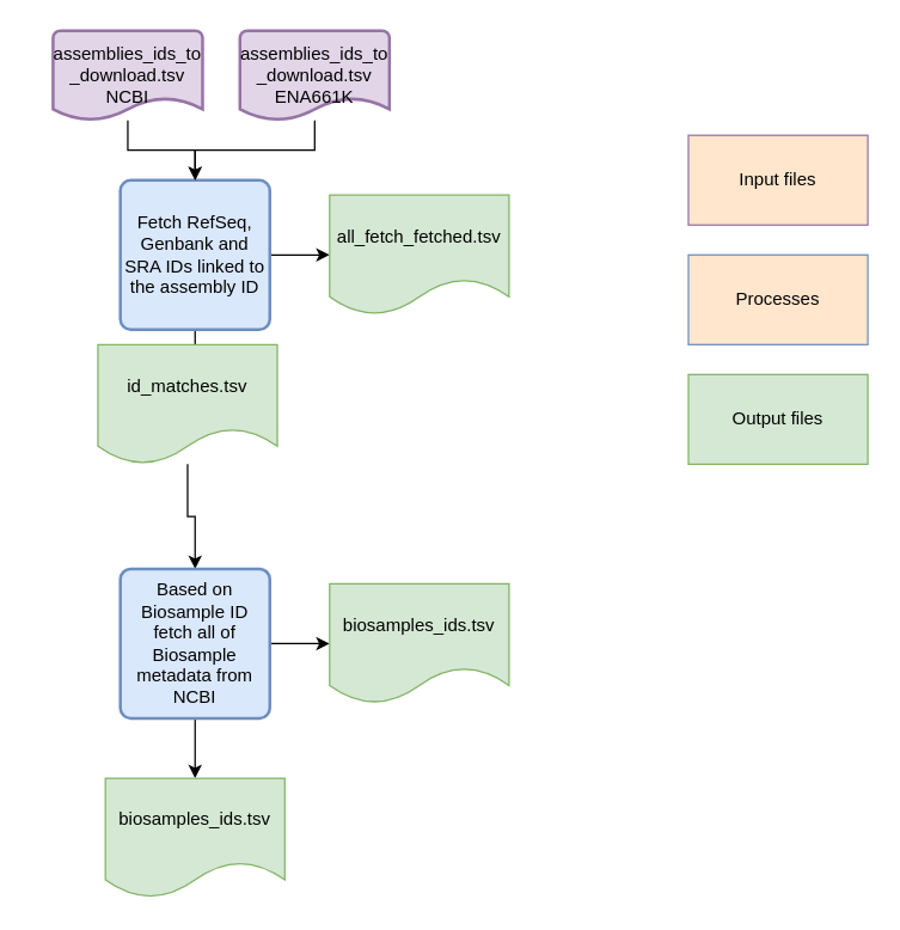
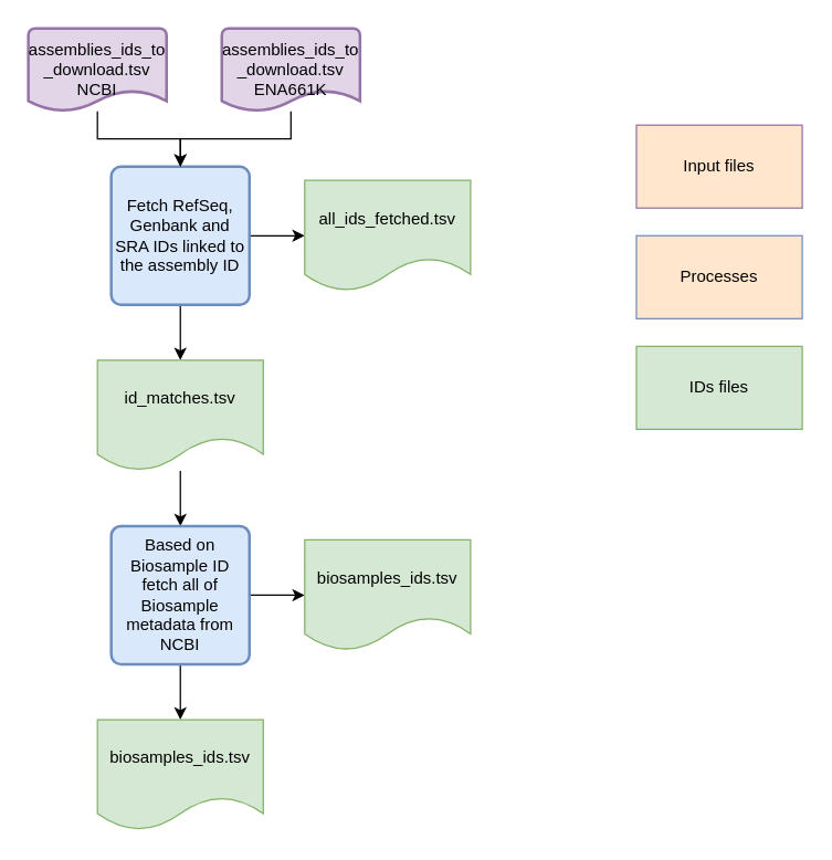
  <mxCell id="0" />
  <mxCell id="1" parent="0" />
  <mxCell id="2" style="edgeStyle=orthogonalEdgeStyle;rounded=0;orthogonalLoop=1;jettySize=auto;html=1;entryX=0.5;entryY=0;entryDx=0;entryDy=0;" edge="1" parent="1" source="4" target="10"><mxGeometry relative="1" as="geometry" /></mxCell>
  <mxCell id="3" style="edgeStyle=orthogonalEdgeStyle;rounded=0;orthogonalLoop=1;jettySize=auto;html=1;entryX=0;entryY=0.5;entryDx=0;entryDy=0;" edge="1" parent="1" source="4" target="15"><mxGeometry relative="1" as="geometry" /></mxCell>
  <mxCell id="4" value="Fetch RefSeq, Genbank and SRA IDs linked to the assembly ID" style="rounded=1;whiteSpace=wrap;html=1;absoluteArcSize=1;arcSize=14;strokeWidth=2;fillColor=#dae8fc;strokeColor=#6c8ebf;" vertex="1" parent="1"><mxGeometry x="80" y="120" width="100" height="100" as="geometry" /></mxCell>
  <mxCell id="5" style="edgeStyle=orthogonalEdgeStyle;rounded=0;orthogonalLoop=1;jettySize=auto;html=1;" edge="1" parent="1" source="6" target="4"><mxGeometry relative="1" as="geometry" /></mxCell>
- <mxCell id="6" value="assemblies_ids_to&lt;div&gt;_download.tsv&lt;/div&gt;&lt;div&gt;NCBI&lt;/div&gt;" style="strokeWidth=2;html=1;shape=mxgraph.flowchart.document2;whiteSpace=wrap;size=0.25;fillColor=#e1d5e7;strokeColor=#9673a6;" vertex="1" parent="1"><mxGeometry x="35" y="20" width="100" height="60" as="geometry" /></mxCell>
+ <mxCell id="6" value="assemblies_ids_to&lt;div&gt;_download.tsv&lt;/div&gt;&lt;div&gt;NCBI&lt;/div&gt;" style="strokeWidth=2;html=1;shape=mxgraph.flowchart.document2;whiteSpace=wrap;size=0.25;fillColor=#e1d5e7;strokeColor=#9673a6;" vertex="1" parent="1"><mxGeometry x="20" y="20" width="100" height="60" as="geometry" /></mxCell>
  <mxCell id="7" style="edgeStyle=orthogonalEdgeStyle;rounded=0;orthogonalLoop=1;jettySize=auto;html=1;entryX=0.5;entryY=0;entryDx=0;entryDy=0;" edge="1" parent="1" source="8" target="4"><mxGeometry relative="1" as="geometry" /></mxCell>
  <mxCell id="8" value="assemblies_ids_to&lt;div&gt;_download.tsv&lt;/div&gt;&lt;div&gt;ENA661K&lt;/div&gt;" style="strokeWidth=2;html=1;shape=mxgraph.flowchart.document2;whiteSpace=wrap;size=0.25;fillColor=#e1d5e7;strokeColor=#9673a6;" vertex="1" parent="1"><mxGeometry x="160" y="20" width="100" height="60" as="geometry" /></mxCell>
  <mxCell id="9" style="edgeStyle=orthogonalEdgeStyle;rounded=0;orthogonalLoop=1;jettySize=auto;html=1;entryX=0.5;entryY=0;entryDx=0;entryDy=0;" edge="1" parent="1" source="10" target="13"><mxGeometry relative="1" as="geometry" /></mxCell>
- <mxCell id="10" value="id_matches.tsv" style="shape=document;whiteSpace=wrap;html=1;boundedLbl=1;fillColor=#d5e8d4;strokeColor=#82b366;" vertex="1" parent="1"><mxGeometry x="65" y="230" width="120" height="80" as="geometry" /></mxCell>
+ <mxCell id="10" value="id_matches.tsv" style="shape=document;whiteSpace=wrap;html=1;boundedLbl=1;fillColor=#d5e8d4;strokeColor=#82b366;" vertex="1" parent="1"><mxGeometry x="70" y="260" width="120" height="80" as="geometry" /></mxCell>
  <mxCell id="11" style="edgeStyle=orthogonalEdgeStyle;rounded=0;orthogonalLoop=1;jettySize=auto;html=1;entryX=0.5;entryY=0;entryDx=0;entryDy=0;" edge="1" parent="1" source="13" target="14"><mxGeometry relative="1" as="geometry" /></mxCell>
  <mxCell id="12" style="edgeStyle=orthogonalEdgeStyle;rounded=0;orthogonalLoop=1;jettySize=auto;html=1;entryX=0;entryY=0.5;entryDx=0;entryDy=0;" edge="1" parent="1" source="13" target="16"><mxGeometry relative="1" as="geometry" /></mxCell>
  <mxCell id="13" value="Based on Biosample ID fetch all of Biosample metadata from NCBI" style="rounded=1;whiteSpace=wrap;html=1;absoluteArcSize=1;arcSize=14;strokeWidth=2;fillColor=#dae8fc;strokeColor=#6c8ebf;" vertex="1" parent="1"><mxGeometry x="80" y="380" width="100" height="100" as="geometry" /></mxCell>
  <mxCell id="14" value="biosamples_ids.tsv" style="shape=document;whiteSpace=wrap;html=1;boundedLbl=1;fillColor=#d5e8d4;strokeColor=#82b366;" vertex="1" parent="1"><mxGeometry x="70" y="520" width="120" height="80" as="geometry" /></mxCell>
- <mxCell id="15" value="all_fetch_fetched.tsv" style="shape=document;whiteSpace=wrap;html=1;boundedLbl=1;fillColor=#d5e8d4;strokeColor=#82b366;" vertex="1" parent="1"><mxGeometry x="220" y="130" width="120" height="80" as="geometry" /></mxCell>
+ <mxCell id="15" value="all_ids_fetched.tsv" style="shape=document;whiteSpace=wrap;html=1;boundedLbl=1;fillColor=#d5e8d4;strokeColor=#82b366;" vertex="1" parent="1"><mxGeometry x="220" y="130" width="120" height="80" as="geometry" /></mxCell>
  <mxCell id="16" value="biosamples_ids.tsv" style="shape=document;whiteSpace=wrap;html=1;boundedLbl=1;fillColor=#d5e8d4;strokeColor=#82b366;" vertex="1" parent="1"><mxGeometry x="220" y="390" width="120" height="80" as="geometry" /></mxCell>
  <mxCell id="17" value="Processes" style="rounded=0;whiteSpace=wrap;html=1;fillColor=#ffe6cc;strokeColor=#6c8ebf;" vertex="1" parent="1"><mxGeometry x="460" y="170" width="120" height="60" as="geometry" /></mxCell>
  <mxCell id="18" value="Input files" style="rounded=0;whiteSpace=wrap;html=1;fillColor=#ffe6cc;strokeColor=#9673a6;" vertex="1" parent="1"><mxGeometry x="460" y="90" width="120" height="60" as="geometry" /></mxCell>
- <mxCell id="19" value="Output files" style="rounded=0;whiteSpace=wrap;html=1;fillColor=#d5e8d4;strokeColor=#82b366;" vertex="1" parent="1"><mxGeometry x="460" y="250" width="120" height="60" as="geometry" /></mxCell>
+ <mxCell id="19" value="IDs files" style="rounded=0;whiteSpace=wrap;html=1;fillColor=#d5e8d4;strokeColor=#82b366;" vertex="1" parent="1"><mxGeometry x="460" y="250" width="120" height="60" as="geometry" /></mxCell>
